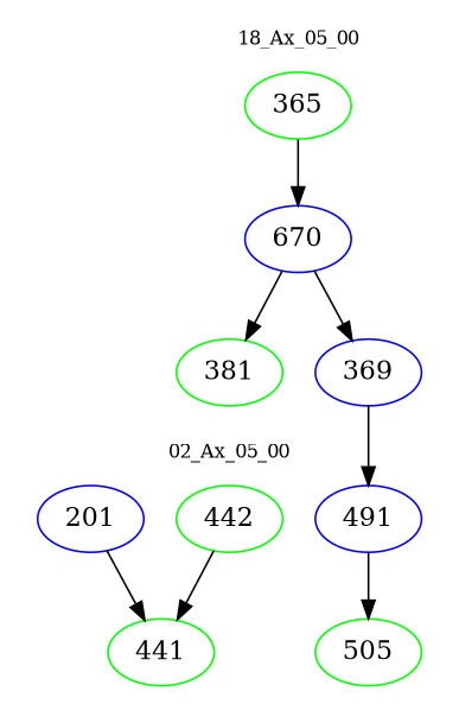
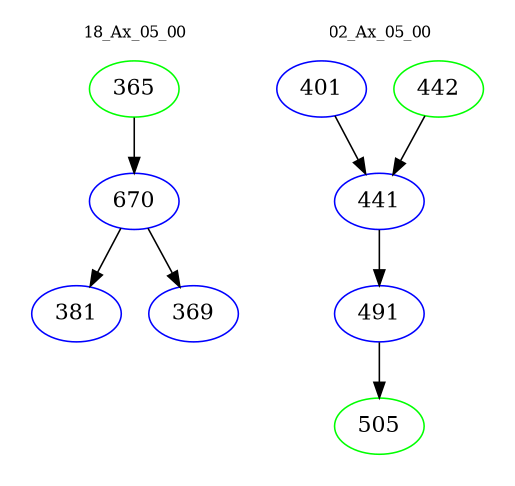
  digraph {
    node [color=blue]
    edge [color=black]
    n1 [color=green label=365]
    n2 [label=670]
-   n3 [color=green label=381]
+   n3 [label=381]
    n4 [label=369]
    n5 [color=green label=442]
-   n6 [color=green label=441]
+   n6 [label=441]
    n7 [label=491]
-   n8 [label=201]
+   n8 [label=401]
    n9 [color=green label=505]
    subgraph cluster_1 {
      color=white
      fontsize=10
      label="18_Ax_05_00"
      n1
      n2
      n3
      n4
    }
    subgraph cluster_2 {
      color=white
      fontsize=10
      label="02_Ax_05_00"
      n5
      n6
      n7
      n8
      n9
    }
    n1 -> n2
    n2 -> n3
    n2 -> n4
    n5 -> n6
-   n4 -> n7
+   n6 -> n7
    n7 -> n9
    n8 -> n6
  }
